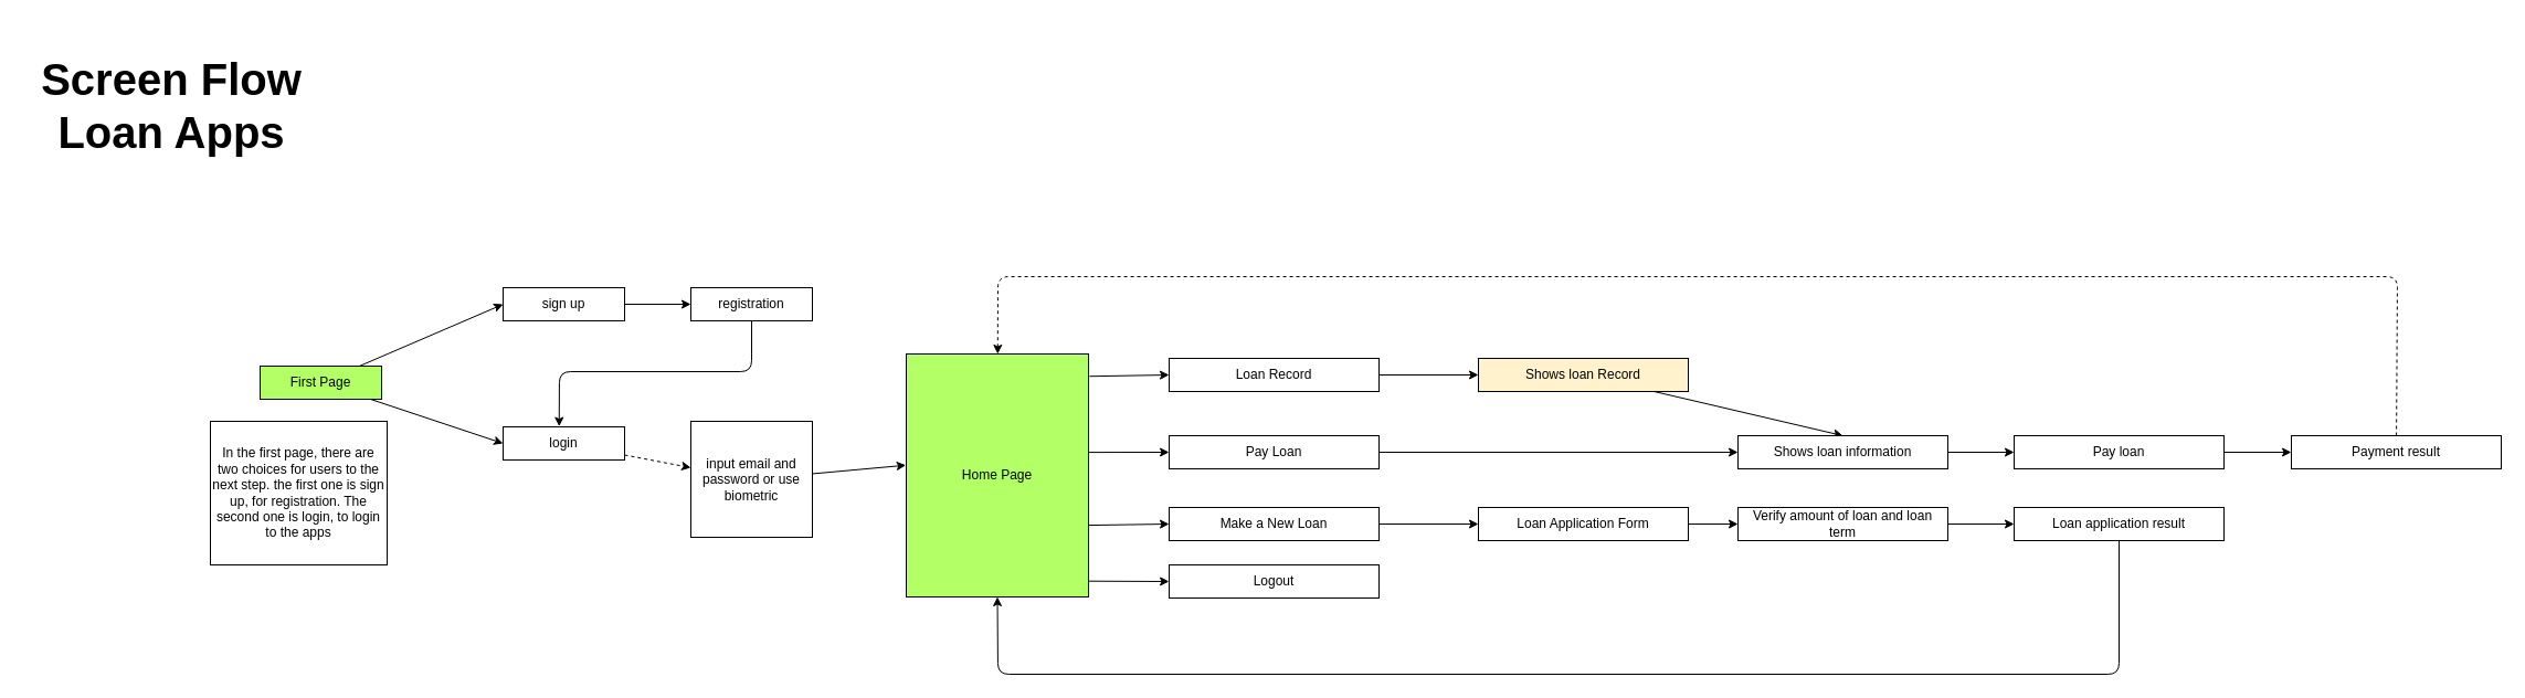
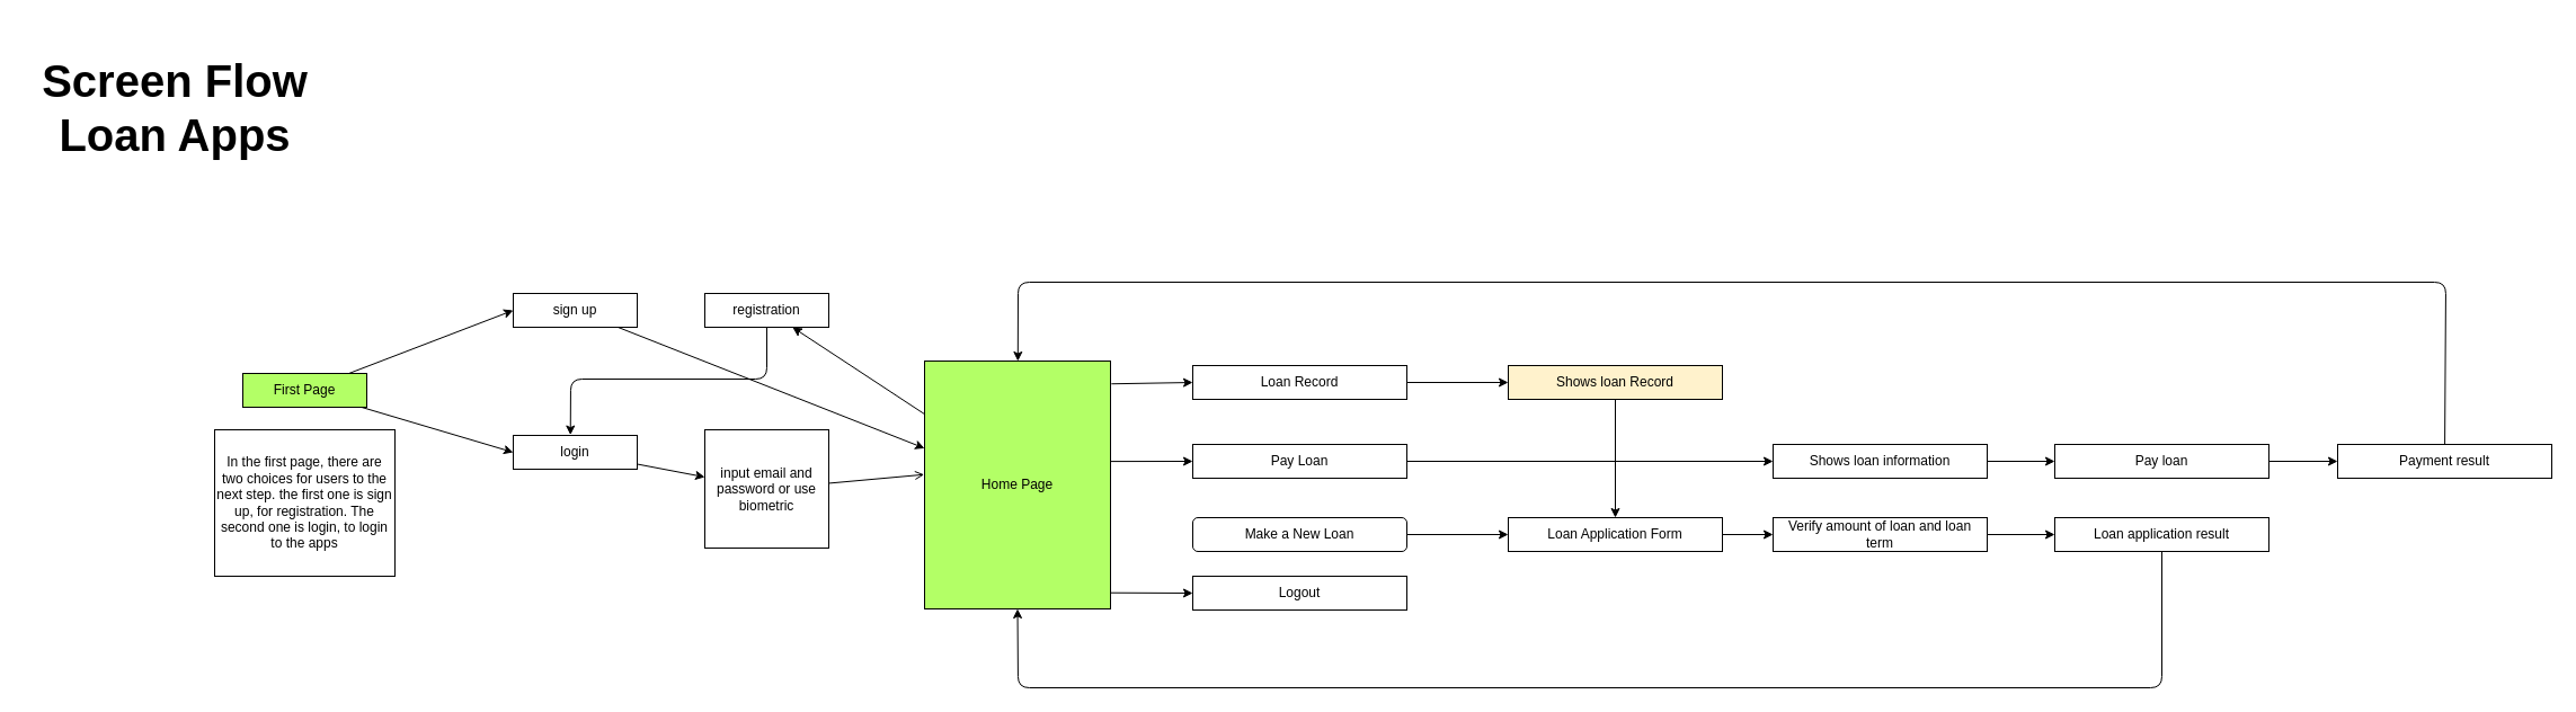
  <mxCell id="0" />
  <mxCell id="1" parent="0" />
  <mxCell id="2" value="&lt;font style=&quot;font-size: 40px&quot;&gt;&lt;b style=&quot;font-size: 40px&quot;&gt;Screen Flow&lt;br&gt;Loan Apps&lt;br&gt;&lt;/b&gt;&lt;/font&gt;" style="text;html=1;strokeColor=none;fillColor=none;align=center;verticalAlign=middle;whiteSpace=wrap;rounded=0;shadow=1;fontSize=40;" vertex="1" parent="1"><mxGeometry x="20" y="20" width="270" height="150" as="geometry" /></mxCell>
  <mxCell id="3" style="edgeStyle=none;html=1;entryX=0;entryY=0.5;entryDx=0;entryDy=0;" edge="1" parent="1" source="5" target="10"><mxGeometry relative="1" as="geometry" /></mxCell>
  <mxCell id="4" style="edgeStyle=none;html=1;entryX=0;entryY=0.5;entryDx=0;entryDy=0;" edge="1" parent="1" source="5" target="8"><mxGeometry relative="1" as="geometry" /></mxCell>
- <mxCell id="5" value="First Page" style="rounded=0;whiteSpace=wrap;html=1;fillColor=#B3FF66;" vertex="1" parent="1"><mxGeometry x="235" y="331" width="110" height="30" as="geometry" /></mxCell>
+ <mxCell id="5" value="First Page" style="rounded=0;whiteSpace=wrap;html=1;fillColor=#B3FF66;" vertex="1" parent="1"><mxGeometry x="215" y="331" width="110" height="30" as="geometry" /></mxCell>
  <mxCell id="6" value="In the first page, there are two choices for users to the next step. the first one is sign up, for registration. The second one is login, to login to the apps" style="rounded=0;whiteSpace=wrap;html=1;" vertex="1" parent="1"><mxGeometry x="190" y="381" width="160" height="130" as="geometry" /></mxCell>
- <mxCell id="7" style="edgeStyle=none;html=1;dashed=1;" edge="1" parent="1" source="8" target="14"><mxGeometry relative="1" as="geometry" /></mxCell>
+ <mxCell id="7" style="edgeStyle=none;html=1;" edge="1" parent="1" source="8" target="14"><mxGeometry relative="1" as="geometry" /></mxCell>
  <mxCell id="8" value="login" style="rounded=0;whiteSpace=wrap;html=1;" vertex="1" parent="1"><mxGeometry x="455" y="386" width="110" height="30" as="geometry" /></mxCell>
- <mxCell id="9" style="edgeStyle=none;html=1;" edge="1" parent="1" source="10" target="12"><mxGeometry relative="1" as="geometry" /></mxCell>
+ <mxCell id="9" style="edgeStyle=none;html=1;" edge="1" parent="1" source="10" target="39"><mxGeometry relative="1" as="geometry" /></mxCell>
  <mxCell id="10" value="sign up" style="rounded=0;whiteSpace=wrap;html=1;" vertex="1" parent="1"><mxGeometry x="455" y="260" width="110" height="30" as="geometry" /></mxCell>
  <mxCell id="11" style="edgeStyle=none;html=1;entryX=0.461;entryY=-0.014;entryDx=0;entryDy=0;entryPerimeter=0;" edge="1" parent="1" source="12" target="8"><mxGeometry relative="1" as="geometry"><Array as="points"><mxPoint x="680" y="336" /><mxPoint x="506" y="336" /></Array></mxGeometry></mxCell>
  <mxCell id="12" value="registration" style="rounded=0;whiteSpace=wrap;html=1;" vertex="1" parent="1"><mxGeometry x="625" y="260" width="110" height="30" as="geometry" /></mxCell>
- <mxCell id="13" style="edgeStyle=none;html=1;entryX=-0.002;entryY=0.458;entryDx=0;entryDy=0;entryPerimeter=0;" edge="1" parent="1" source="14" target="39"><mxGeometry relative="1" as="geometry" /></mxCell>
+ <mxCell id="13" style="edgeStyle=none;html=1;entryX=-0.002;entryY=0.458;entryDx=0;entryDy=0;entryPerimeter=0;endArrow=open;" edge="1" parent="1" source="14" target="39"><mxGeometry relative="1" as="geometry" /></mxCell>
  <mxCell id="14" value="input email and password or use biometric" style="rounded=0;whiteSpace=wrap;html=1;" vertex="1" parent="1"><mxGeometry x="625" y="381" width="110" height="105" as="geometry" /></mxCell>
  <mxCell id="15" style="edgeStyle=none;html=1;entryX=0;entryY=0.5;entryDx=0;entryDy=0;" edge="1" parent="1" source="16" target="30"><mxGeometry relative="1" as="geometry" /></mxCell>
- <mxCell id="16" value="Make a New Loan" style="rounded=0;whiteSpace=wrap;html=1;" vertex="1" parent="1"><mxGeometry x="1058" y="459" width="190" height="30" as="geometry" /></mxCell>
+ <mxCell id="16" value="Make a New Loan" style="whiteSpace=wrap;html=1;rounded=1;" vertex="1" parent="1"><mxGeometry x="1058" y="459" width="190" height="30" as="geometry" /></mxCell>
  <mxCell id="17" style="edgeStyle=none;html=1;" edge="1" parent="1" source="18" target="24"><mxGeometry relative="1" as="geometry" /></mxCell>
  <mxCell id="18" value="Pay Loan" style="rounded=0;whiteSpace=wrap;html=1;" vertex="1" parent="1"><mxGeometry x="1058" y="394" width="190" height="30" as="geometry" /></mxCell>
  <mxCell id="19" style="edgeStyle=none;html=1;" edge="1" parent="1" source="20" target="22"><mxGeometry relative="1" as="geometry" /></mxCell>
  <mxCell id="20" value="Loan Record" style="rounded=0;whiteSpace=wrap;html=1;" vertex="1" parent="1"><mxGeometry x="1058" y="324" width="190" height="30" as="geometry" /></mxCell>
- <mxCell id="21" style="edgeStyle=none;html=1;entryX=0.5;entryY=0;entryDx=0;entryDy=0;" edge="1" parent="1" source="22" target="24"><mxGeometry relative="1" as="geometry" /></mxCell>
+ <mxCell id="21" style="edgeStyle=none;html=1;" edge="1" parent="1" source="22" target="30"><mxGeometry relative="1" as="geometry" /></mxCell>
  <mxCell id="22" value="Shows loan Record" style="rounded=0;whiteSpace=wrap;html=1;fillColor=#fff2cc;" vertex="1" parent="1"><mxGeometry x="1338" y="324" width="190" height="30" as="geometry" /></mxCell>
  <mxCell id="23" style="edgeStyle=none;html=1;" edge="1" parent="1" source="24" target="26"><mxGeometry relative="1" as="geometry" /></mxCell>
  <mxCell id="24" value="Shows loan information" style="rounded=0;whiteSpace=wrap;html=1;" vertex="1" parent="1"><mxGeometry x="1573" y="394" width="190" height="30" as="geometry" /></mxCell>
  <mxCell id="25" style="edgeStyle=none;html=1;" edge="1" parent="1" source="26" target="28"><mxGeometry relative="1" as="geometry" /></mxCell>
  <mxCell id="26" value="Pay loan" style="rounded=0;whiteSpace=wrap;html=1;" vertex="1" parent="1"><mxGeometry x="1823" y="394" width="190" height="30" as="geometry" /></mxCell>
- <mxCell id="27" style="edgeStyle=none;html=1;dashed=1;" edge="1" parent="1" source="28" target="39"><mxGeometry relative="1" as="geometry"><Array as="points"><mxPoint x="2170" y="250" /><mxPoint x="903" y="250" /></Array></mxGeometry></mxCell>
+ <mxCell id="27" style="edgeStyle=none;html=1;" edge="1" parent="1" source="28" target="39"><mxGeometry relative="1" as="geometry"><Array as="points"><mxPoint x="2170" y="250" /><mxPoint x="903" y="250" /></Array></mxGeometry></mxCell>
  <mxCell id="28" value="Payment result" style="rounded=0;whiteSpace=wrap;html=1;" vertex="1" parent="1"><mxGeometry x="2074" y="394" width="190" height="30" as="geometry" /></mxCell>
  <mxCell id="29" style="edgeStyle=none;html=1;" edge="1" parent="1" source="30" target="32"><mxGeometry relative="1" as="geometry" /></mxCell>
  <mxCell id="30" value="Loan Application Form" style="rounded=0;whiteSpace=wrap;html=1;" vertex="1" parent="1"><mxGeometry x="1338" y="459" width="190" height="30" as="geometry" /></mxCell>
  <mxCell id="31" style="edgeStyle=none;html=1;" edge="1" parent="1" source="32" target="34"><mxGeometry relative="1" as="geometry" /></mxCell>
  <mxCell id="32" value="Verify amount of loan and loan term" style="rounded=0;whiteSpace=wrap;html=1;" vertex="1" parent="1"><mxGeometry x="1573" y="459" width="190" height="30" as="geometry" /></mxCell>
  <mxCell id="33" style="edgeStyle=none;html=1;entryX=0.5;entryY=1;entryDx=0;entryDy=0;" edge="1" parent="1" source="34" target="39"><mxGeometry relative="1" as="geometry"><Array as="points"><mxPoint x="1918" y="610" /><mxPoint x="903" y="610" /></Array></mxGeometry></mxCell>
  <mxCell id="34" value="Loan application result" style="rounded=0;whiteSpace=wrap;html=1;" vertex="1" parent="1"><mxGeometry x="1823" y="459" width="190" height="30" as="geometry" /></mxCell>
  <mxCell id="35" style="edgeStyle=none;html=1;entryX=0;entryY=0.5;entryDx=0;entryDy=0;exitX=1;exitY=0.405;exitDx=0;exitDy=0;exitPerimeter=0;" edge="1" parent="1" source="39" target="18"><mxGeometry relative="1" as="geometry"><mxPoint x="990" y="409" as="sourcePoint" /></mxGeometry></mxCell>
  <mxCell id="36" style="edgeStyle=none;html=1;entryX=0;entryY=0.5;entryDx=0;entryDy=0;exitX=1.005;exitY=0.092;exitDx=0;exitDy=0;exitPerimeter=0;" edge="1" parent="1" source="39" target="20"><mxGeometry relative="1" as="geometry" /></mxCell>
- <mxCell id="37" style="edgeStyle=none;html=1;entryX=0;entryY=0.5;entryDx=0;entryDy=0;exitX=0.995;exitY=0.705;exitDx=0;exitDy=0;exitPerimeter=0;" edge="1" parent="1" source="39" target="16"><mxGeometry relative="1" as="geometry"><mxPoint x="990" y="481" as="sourcePoint" /></mxGeometry></mxCell>
+ <mxCell id="37" style="edgeStyle=none;html=1;exitX=0.995;exitY=0.705;exitDx=0;exitDy=0;exitPerimeter=0;" edge="1" parent="1" source="39" target="12"><mxGeometry relative="1" as="geometry"><mxPoint x="990" y="481" as="sourcePoint" /></mxGeometry></mxCell>
  <mxCell id="38" style="edgeStyle=none;html=1;entryX=0;entryY=0.5;entryDx=0;entryDy=0;exitX=0.995;exitY=0.935;exitDx=0;exitDy=0;exitPerimeter=0;" edge="1" parent="1" source="39" target="40"><mxGeometry relative="1" as="geometry" /></mxCell>
  <mxCell id="39" value="Home Page" style="rounded=0;whiteSpace=wrap;html=1;fillColor=#B3FF66;" vertex="1" parent="1"><mxGeometry x="820" y="320" width="165" height="220" as="geometry" /></mxCell>
  <mxCell id="40" value="Logout" style="rounded=0;whiteSpace=wrap;html=1;" vertex="1" parent="1"><mxGeometry x="1058" y="511" width="190" height="30" as="geometry" /></mxCell>
